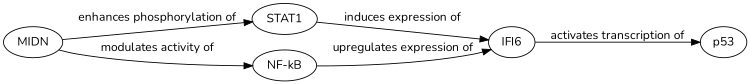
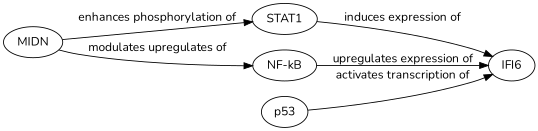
  digraph {
    fontname=Nunito
    rankdir=LR
    node [fontname=Nunito]
    edge [fontname=Nunito probability=0.5]
    MIDN
    STAT1
    "NF-kB"
    p53
    IFI6
    MIDN -> STAT1 [evidence="PMID: 45678901" label="enhances phosphorylation of"]
-   MIDN -> "NF-kB" [evidence="PMID: 67890123" label="modulates activity of" probability=0.4]
+   MIDN -> "NF-kB" [evidence="PMID: 67890123" label="modulates upregulates of" probability=0.4]
    STAT1 -> IFI6 [evidence="PMID: 56789012" label="induces expression of" probability=0.6]
    "NF-kB" -> IFI6 [evidence="PMID: 78901234" label="upregulates expression of"]
-   IFI6 -> p53 [evidence="PMID: 34567890" label="activates transcription of" probability=0.6]
+   p53 -> IFI6 [evidence="PMID: 34567890" label="activates transcription of" probability=0.6]
  }
